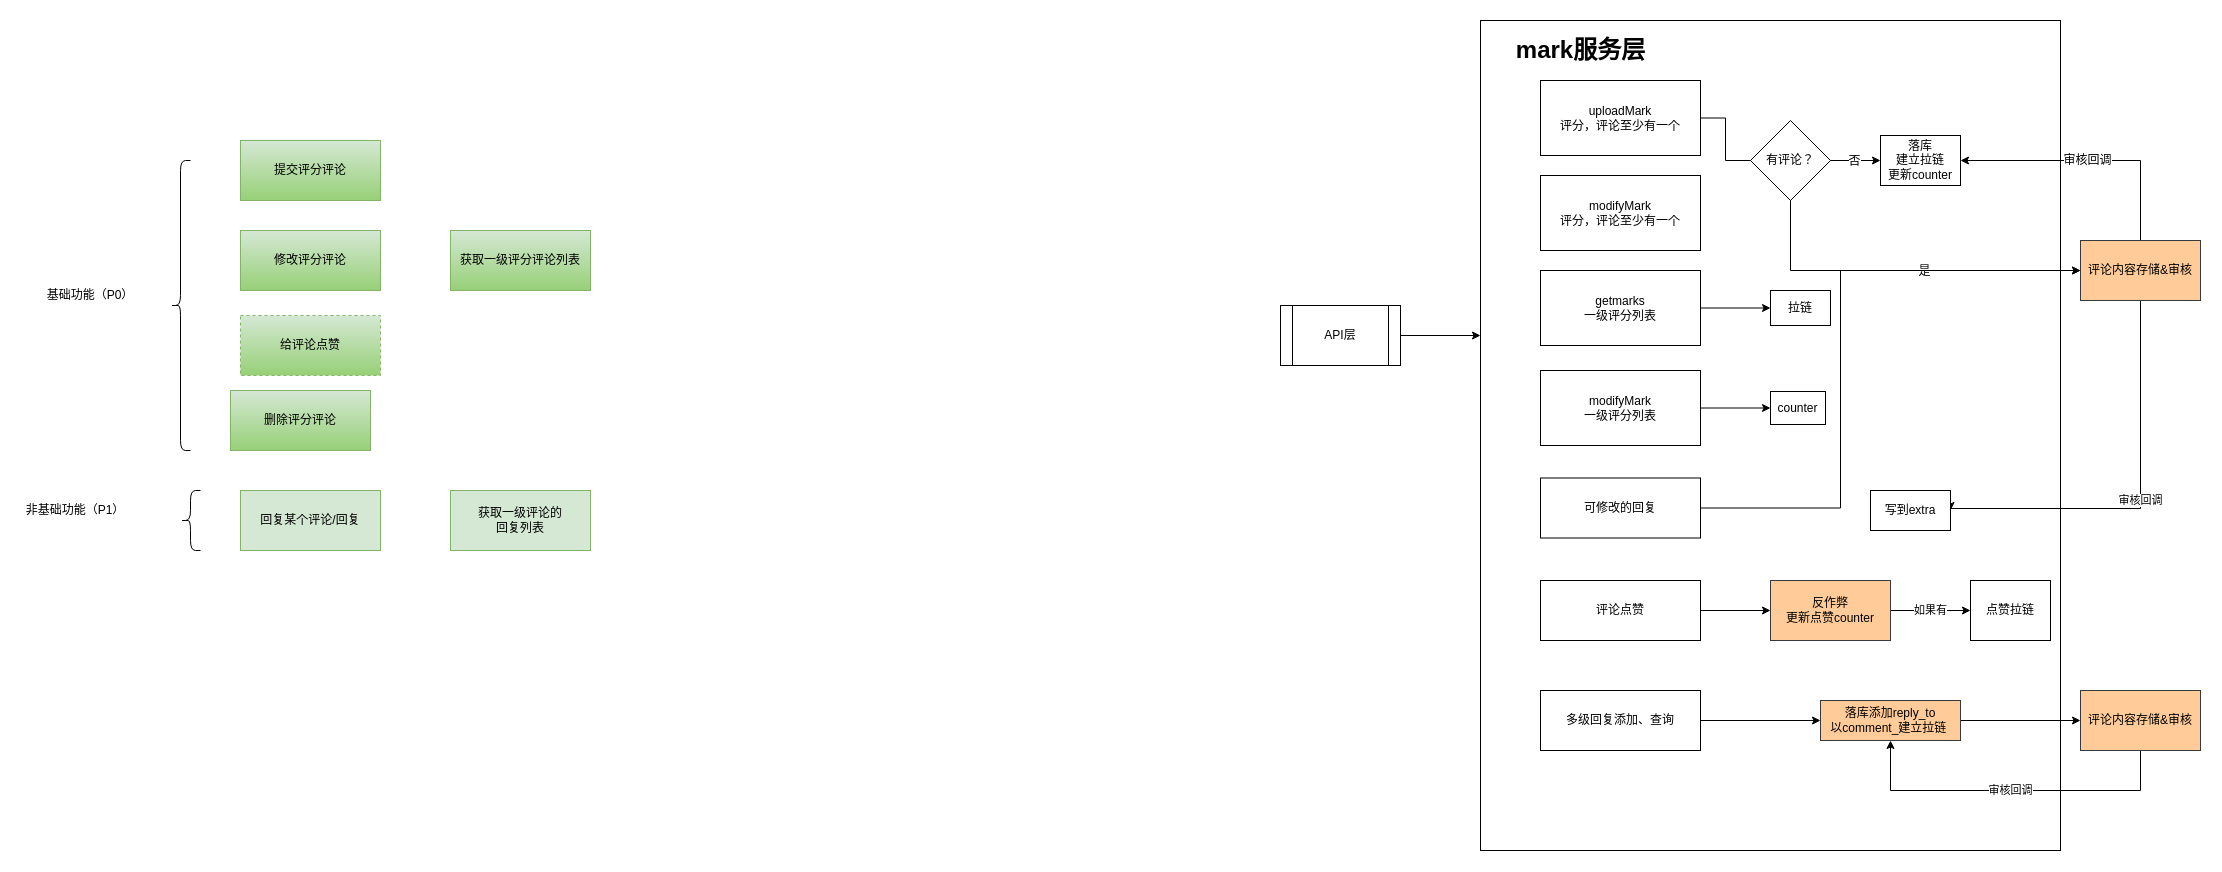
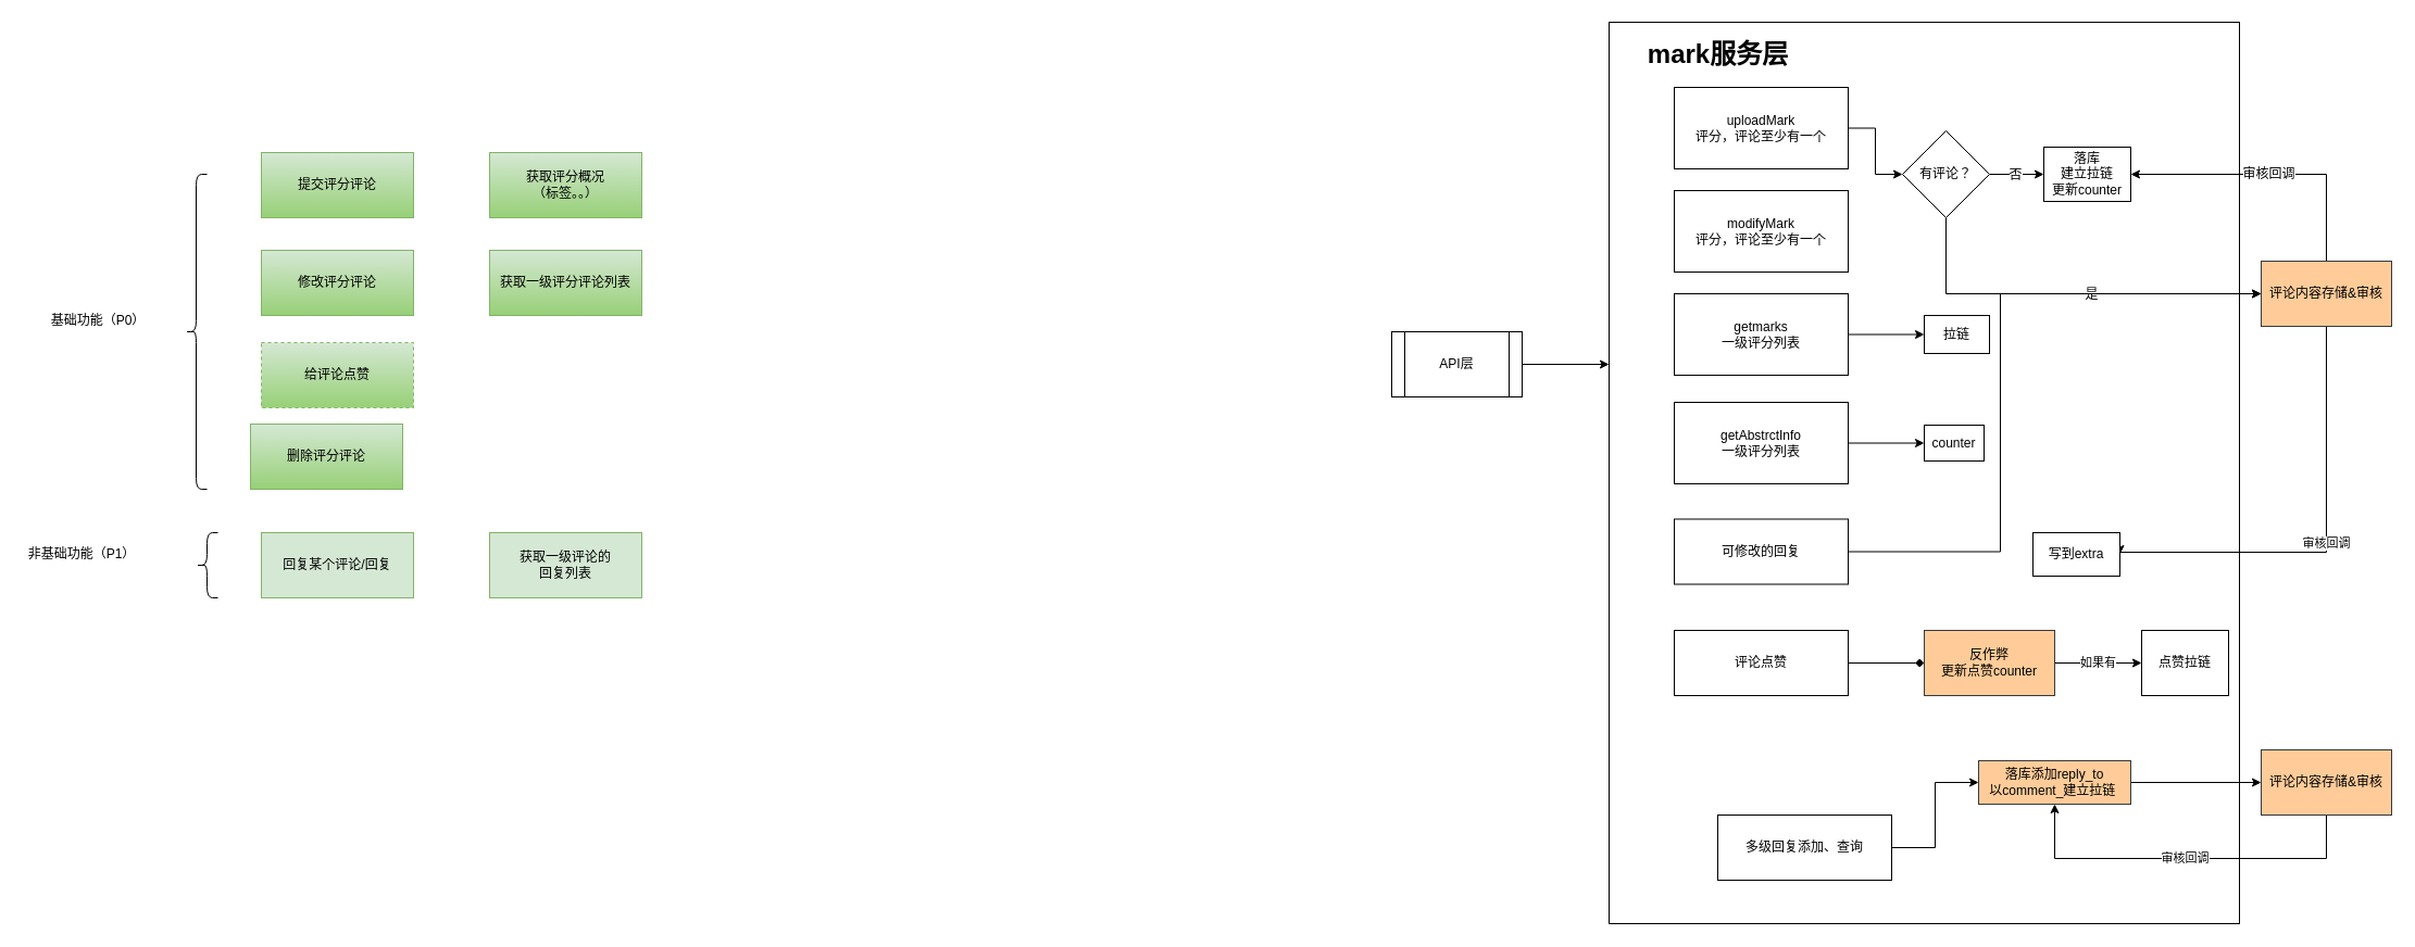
  <mxCell id="0" />
  <mxCell id="1" parent="0" />
  <mxCell id="2" value="" style="rounded=0;whiteSpace=wrap;html=1;" vertex="1" parent="1"><mxGeometry x="1480" y="20" width="580" height="830" as="geometry" /></mxCell>
  <mxCell id="3" value="提交评分评论" style="rounded=0;whiteSpace=wrap;html=1;fillColor=#d5e8d4;strokeColor=#82b366;gradientColor=#97d077;" vertex="1" parent="1"><mxGeometry x="240" y="140" width="140" height="60" as="geometry" /></mxCell>
  <mxCell id="4" value="修改评分评论" style="rounded=0;whiteSpace=wrap;html=1;fillColor=#d5e8d4;strokeColor=#82b366;gradientColor=#97d077;" vertex="1" parent="1"><mxGeometry x="240" y="230" width="140" height="60" as="geometry" /></mxCell>
  <mxCell id="5" value="给评论点赞" style="rounded=0;whiteSpace=wrap;html=1;fillColor=#d5e8d4;strokeColor=#82b366;gradientColor=#97d077;dashed=1;" vertex="1" parent="1"><mxGeometry x="240" y="315" width="140" height="60" as="geometry" /></mxCell>
  <mxCell id="6" value="回复某个评论/回复" style="rounded=0;whiteSpace=wrap;html=1;fillColor=#d5e8d4;strokeColor=#82b366;" vertex="1" parent="1"><mxGeometry x="240" y="490" width="140" height="60" as="geometry" /></mxCell>
+ <mxCell id="7" value="获取评分概况&lt;br&gt;（标签。。）" style="rounded=0;whiteSpace=wrap;html=1;fillColor=#d5e8d4;strokeColor=#82b366;gradientColor=#97d077;" vertex="1" parent="1"><mxGeometry x="450" y="140" width="140" height="60" as="geometry" /></mxCell>
  <mxCell id="8" value="获取一级评分评论列表" style="rounded=0;whiteSpace=wrap;html=1;fillColor=#d5e8d4;strokeColor=#82b366;gradientColor=#97d077;" vertex="1" parent="1"><mxGeometry x="450" y="230" width="140" height="60" as="geometry" /></mxCell>
  <mxCell id="9" value="获取一级评论的&lt;br&gt;回复列表" style="rounded=0;whiteSpace=wrap;html=1;fillColor=#d5e8d4;strokeColor=#82b366;" vertex="1" parent="1"><mxGeometry x="450" y="490" width="140" height="60" as="geometry" /></mxCell>
  <mxCell id="10" value="" style="shape=curlyBracket;whiteSpace=wrap;html=1;rounded=1;" vertex="1" parent="1"><mxGeometry x="170" y="160" width="20" height="290" as="geometry" /></mxCell>
  <mxCell id="11" value="基础功能（P0）" style="text;html=1;strokeColor=none;fillColor=none;align=center;verticalAlign=middle;whiteSpace=wrap;rounded=0;" vertex="1" parent="1"><mxGeometry x="40" y="285" width="100" height="20" as="geometry" /></mxCell>
  <mxCell id="12" value="" style="shape=curlyBracket;whiteSpace=wrap;html=1;rounded=1;" vertex="1" parent="1"><mxGeometry x="180" y="490" width="20" height="60" as="geometry" /></mxCell>
  <mxCell id="13" value="非基础功能（P1）" style="text;html=1;strokeColor=none;fillColor=none;align=center;verticalAlign=middle;whiteSpace=wrap;rounded=0;" vertex="1" parent="1"><mxGeometry x="20" y="500" width="110" height="20" as="geometry" /></mxCell>
- <mxCell id="14" style="edgeStyle=orthogonalEdgeStyle;rounded=0;orthogonalLoop=1;jettySize=auto;html=1;entryX=0;entryY=0.5;entryDx=0;entryDy=0;endArrow=none;" edge="1" parent="1" source="15" target="36"><mxGeometry relative="1" as="geometry" /></mxCell>
+ <mxCell id="14" style="edgeStyle=orthogonalEdgeStyle;rounded=0;orthogonalLoop=1;jettySize=auto;html=1;entryX=0;entryY=0.5;entryDx=0;entryDy=0;" edge="1" parent="1" source="15" target="36"><mxGeometry relative="1" as="geometry" /></mxCell>
  <mxCell id="15" value="uploadMark&lt;br&gt;评分，评论至少有一个&lt;br&gt;" style="rounded=0;whiteSpace=wrap;html=1;" vertex="1" parent="1"><mxGeometry x="1540" y="80" width="160" height="75" as="geometry" /></mxCell>
  <mxCell id="16" value="落库&lt;br&gt;建立拉链&lt;br&gt;更新counter&lt;br&gt;" style="rounded=0;whiteSpace=wrap;html=1;" vertex="1" parent="1"><mxGeometry x="1880" y="135" width="80" height="50" as="geometry" /></mxCell>
  <mxCell id="17" value="" style="edgeStyle=orthogonalEdgeStyle;rounded=0;orthogonalLoop=1;jettySize=auto;html=1;" edge="1" parent="1" source="18" target="2"><mxGeometry relative="1" as="geometry"><mxPoint x="1380" y="285" as="targetPoint" /><Array as="points"><mxPoint x="1360" y="335" /><mxPoint x="1360" y="335" /></Array></mxGeometry></mxCell>
  <mxCell id="18" value="API层" style="shape=process;whiteSpace=wrap;html=1;backgroundOutline=1;" vertex="1" parent="1"><mxGeometry x="1280" y="305" width="120" height="60" as="geometry" /></mxCell>
  <mxCell id="19" value="mark服务层" style="text;strokeColor=none;fillColor=none;html=1;fontSize=24;fontStyle=1;verticalAlign=middle;align=center;" vertex="1" parent="1"><mxGeometry x="1530" y="30" width="100" height="40" as="geometry" /></mxCell>
  <mxCell id="20" value="modifyMark&lt;br&gt;评分，评论至少有一个&lt;br&gt;" style="rounded=0;whiteSpace=wrap;html=1;" vertex="1" parent="1"><mxGeometry x="1540" y="175" width="160" height="75" as="geometry" /></mxCell>
  <mxCell id="21" value="删除评分评论" style="rounded=0;whiteSpace=wrap;html=1;fillColor=#d5e8d4;strokeColor=#82b366;gradientColor=#97d077;" vertex="1" parent="1"><mxGeometry x="230" y="390" width="140" height="60" as="geometry" /></mxCell>
  <mxCell id="22" value="" style="edgeStyle=orthogonalEdgeStyle;rounded=0;orthogonalLoop=1;jettySize=auto;html=1;" edge="1" parent="1" source="23" target="27"><mxGeometry relative="1" as="geometry" /></mxCell>
  <mxCell id="23" value="getmarks&lt;br&gt;一级评分列表&lt;br&gt;" style="rounded=0;whiteSpace=wrap;html=1;" vertex="1" parent="1"><mxGeometry x="1540" y="270" width="160" height="75" as="geometry" /></mxCell>
  <mxCell id="24" value="" style="edgeStyle=orthogonalEdgeStyle;rounded=0;orthogonalLoop=1;jettySize=auto;html=1;" edge="1" parent="1" source="25" target="26"><mxGeometry relative="1" as="geometry" /></mxCell>
- <mxCell id="25" value="modifyMark&lt;br&gt;一级评分列表&lt;br&gt;" style="rounded=0;whiteSpace=wrap;html=1;" vertex="1" parent="1"><mxGeometry x="1540" y="370" width="160" height="75" as="geometry" /></mxCell>
+ <mxCell id="25" value="getAbstrctInfo&lt;br&gt;一级评分列表&lt;br&gt;" style="rounded=0;whiteSpace=wrap;html=1;" vertex="1" parent="1"><mxGeometry x="1540" y="370" width="160" height="75" as="geometry" /></mxCell>
  <mxCell id="26" value="counter&lt;br&gt;" style="rounded=0;whiteSpace=wrap;html=1;" vertex="1" parent="1"><mxGeometry x="1770" y="391" width="55" height="33" as="geometry" /></mxCell>
  <mxCell id="27" value="拉链" style="rounded=0;whiteSpace=wrap;html=1;" vertex="1" parent="1"><mxGeometry x="1770" y="290" width="60" height="35" as="geometry" /></mxCell>
  <mxCell id="28" style="edgeStyle=orthogonalEdgeStyle;rounded=0;orthogonalLoop=1;jettySize=auto;html=1;entryX=1;entryY=0.5;entryDx=0;entryDy=0;" edge="1" parent="1" source="31" target="16"><mxGeometry relative="1" as="geometry"><Array as="points"><mxPoint x="2140" y="160" /></Array></mxGeometry></mxCell>
  <mxCell id="29" value="审核回调" style="text;html=1;resizable=0;points=[];align=center;verticalAlign=middle;labelBackgroundColor=#ffffff;" vertex="1" connectable="0" parent="28"><mxGeometry x="0.03" y="-1" relative="1" as="geometry"><mxPoint as="offset" /></mxGeometry></mxCell>
  <mxCell id="30" value="审核回调" style="edgeStyle=orthogonalEdgeStyle;rounded=0;orthogonalLoop=1;jettySize=auto;html=1;entryX=1;entryY=0.5;entryDx=0;entryDy=0;" edge="1" parent="1" source="31" target="41"><mxGeometry relative="1" as="geometry"><Array as="points"><mxPoint x="2140" y="508" /></Array></mxGeometry></mxCell>
  <mxCell id="31" value="评论内容存储&amp;amp;审核" style="rounded=0;whiteSpace=wrap;html=1;fillColor=#ffcc99;strokeColor=#36393d;" vertex="1" parent="1"><mxGeometry x="2080" y="240" width="120" height="60" as="geometry" /></mxCell>
  <mxCell id="32" value="" style="edgeStyle=orthogonalEdgeStyle;rounded=0;orthogonalLoop=1;jettySize=auto;html=1;" edge="1" parent="1" source="36" target="16"><mxGeometry relative="1" as="geometry" /></mxCell>
  <mxCell id="33" value="否" style="text;html=1;resizable=0;points=[];align=center;verticalAlign=middle;labelBackgroundColor=#ffffff;" vertex="1" connectable="0" parent="32"><mxGeometry x="-0.08" relative="1" as="geometry"><mxPoint as="offset" /></mxGeometry></mxCell>
  <mxCell id="34" style="edgeStyle=orthogonalEdgeStyle;rounded=0;orthogonalLoop=1;jettySize=auto;html=1;entryX=0;entryY=0.5;entryDx=0;entryDy=0;" edge="1" parent="1" source="36" target="31"><mxGeometry relative="1" as="geometry"><Array as="points"><mxPoint x="1790" y="270" /></Array></mxGeometry></mxCell>
  <mxCell id="35" value="是" style="text;html=1;resizable=0;points=[];align=center;verticalAlign=middle;labelBackgroundColor=#ffffff;" vertex="1" connectable="0" parent="34"><mxGeometry x="0.128" relative="1" as="geometry"><mxPoint as="offset" /></mxGeometry></mxCell>
  <mxCell id="36" value="有评论？" style="rhombus;whiteSpace=wrap;html=1;" vertex="1" parent="1"><mxGeometry x="1750" y="120" width="80" height="80" as="geometry" /></mxCell>
  <mxCell id="37" style="edgeStyle=orthogonalEdgeStyle;rounded=0;orthogonalLoop=1;jettySize=auto;html=1;" edge="1" parent="1" source="38" target="31"><mxGeometry relative="1" as="geometry"><Array as="points"><mxPoint x="1840" y="508" /><mxPoint x="1840" y="270" /></Array></mxGeometry></mxCell>
  <mxCell id="38" value="可修改的回复" style="rounded=0;whiteSpace=wrap;html=1;" vertex="1" parent="1"><mxGeometry x="1540" y="477.5" width="160" height="60" as="geometry" /></mxCell>
  <mxCell id="39" value="" style="edgeStyle=orthogonalEdgeStyle;rounded=0;orthogonalLoop=1;jettySize=auto;html=1;entryX=0;entryY=0.5;entryDx=0;entryDy=0;" edge="1" parent="1" source="40" target="43"><mxGeometry relative="1" as="geometry"><mxPoint x="1780" y="720" as="targetPoint" /></mxGeometry></mxCell>
- <mxCell id="40" value="多级回复添加、查询" style="rounded=0;whiteSpace=wrap;html=1;" vertex="1" parent="1"><mxGeometry x="1540" y="690" width="160" height="60" as="geometry" /></mxCell>
+ <mxCell id="40" value="多级回复添加、查询" style="rounded=0;whiteSpace=wrap;html=1;" vertex="1" parent="1"><mxGeometry x="1580" y="750" width="160" height="60" as="geometry" /></mxCell>
  <mxCell id="41" value="写到extra" style="rounded=0;whiteSpace=wrap;html=1;" vertex="1" parent="1"><mxGeometry x="1870" y="490" width="80" height="40" as="geometry" /></mxCell>
  <mxCell id="42" style="edgeStyle=orthogonalEdgeStyle;rounded=0;orthogonalLoop=1;jettySize=auto;html=1;entryX=0;entryY=0.5;entryDx=0;entryDy=0;" edge="1" parent="1" source="43" target="45"><mxGeometry relative="1" as="geometry" /></mxCell>
  <mxCell id="43" value="落库添加reply_to&lt;br&gt;以comment_建立拉链&amp;nbsp;" style="rounded=0;whiteSpace=wrap;html=1;fillColor=#ffcc99;strokeColor=#36393d;" vertex="1" parent="1"><mxGeometry x="1820" y="700" width="140" height="40" as="geometry" /></mxCell>
  <mxCell id="44" value="审核回调" style="edgeStyle=orthogonalEdgeStyle;rounded=0;orthogonalLoop=1;jettySize=auto;html=1;entryX=0.5;entryY=1;entryDx=0;entryDy=0;" edge="1" parent="1" source="45" target="43"><mxGeometry relative="1" as="geometry"><Array as="points"><mxPoint x="2140" y="790" /><mxPoint x="1890" y="790" /></Array></mxGeometry></mxCell>
  <mxCell id="45" value="评论内容存储&amp;amp;审核" style="rounded=0;whiteSpace=wrap;html=1;fillColor=#ffcc99;strokeColor=#36393d;" vertex="1" parent="1"><mxGeometry x="2080" y="690" width="120" height="60" as="geometry" /></mxCell>
- <mxCell id="46" style="edgeStyle=orthogonalEdgeStyle;rounded=0;orthogonalLoop=1;jettySize=auto;html=1;entryX=0;entryY=0.5;entryDx=0;entryDy=0;" edge="1" parent="1" source="47" target="49"><mxGeometry relative="1" as="geometry" /></mxCell>
+ <mxCell id="46" style="edgeStyle=orthogonalEdgeStyle;rounded=0;orthogonalLoop=1;jettySize=auto;html=1;entryX=0;entryY=0.5;entryDx=0;entryDy=0;endArrow=diamond;" edge="1" parent="1" source="47" target="49"><mxGeometry relative="1" as="geometry" /></mxCell>
  <mxCell id="47" value="评论点赞" style="rounded=0;whiteSpace=wrap;html=1;" vertex="1" parent="1"><mxGeometry x="1540" y="580" width="160" height="60" as="geometry" /></mxCell>
  <mxCell id="48" value="如果有" style="edgeStyle=orthogonalEdgeStyle;rounded=0;orthogonalLoop=1;jettySize=auto;html=1;exitX=1;exitY=0.5;exitDx=0;exitDy=0;entryX=0;entryY=0.5;entryDx=0;entryDy=0;" edge="1" parent="1" source="49" target="50"><mxGeometry relative="1" as="geometry" /></mxCell>
  <mxCell id="49" value="反作弊&lt;br&gt;更新点赞counter" style="rounded=0;whiteSpace=wrap;html=1;fillColor=#ffcc99;strokeColor=#36393d;" vertex="1" parent="1"><mxGeometry x="1770" y="580" width="120" height="60" as="geometry" /></mxCell>
  <mxCell id="50" value="点赞拉链" style="rounded=0;whiteSpace=wrap;html=1;" vertex="1" parent="1"><mxGeometry x="1970" y="580" width="80" height="60" as="geometry" /></mxCell>
